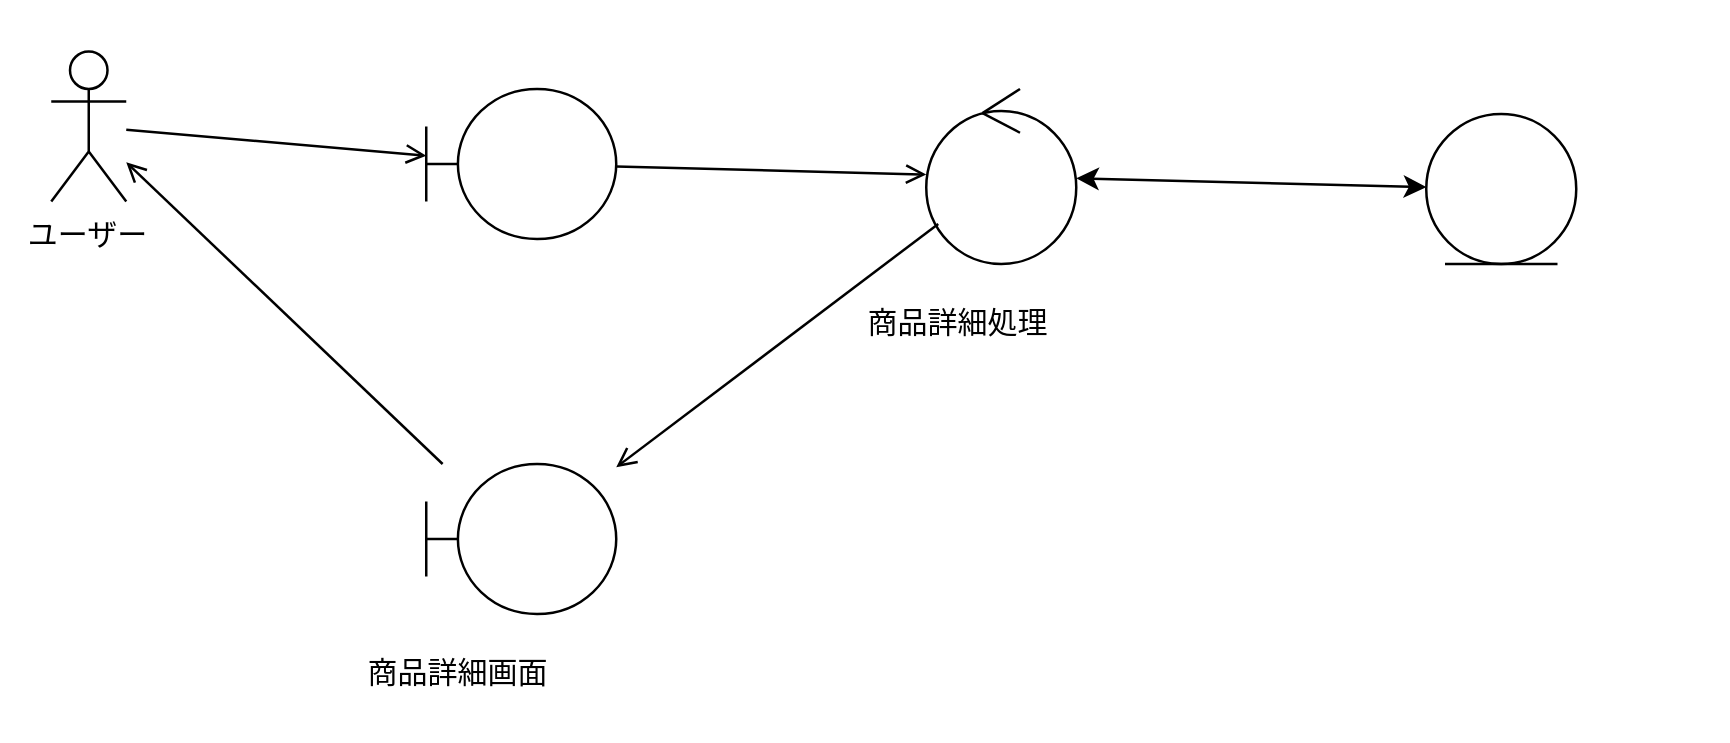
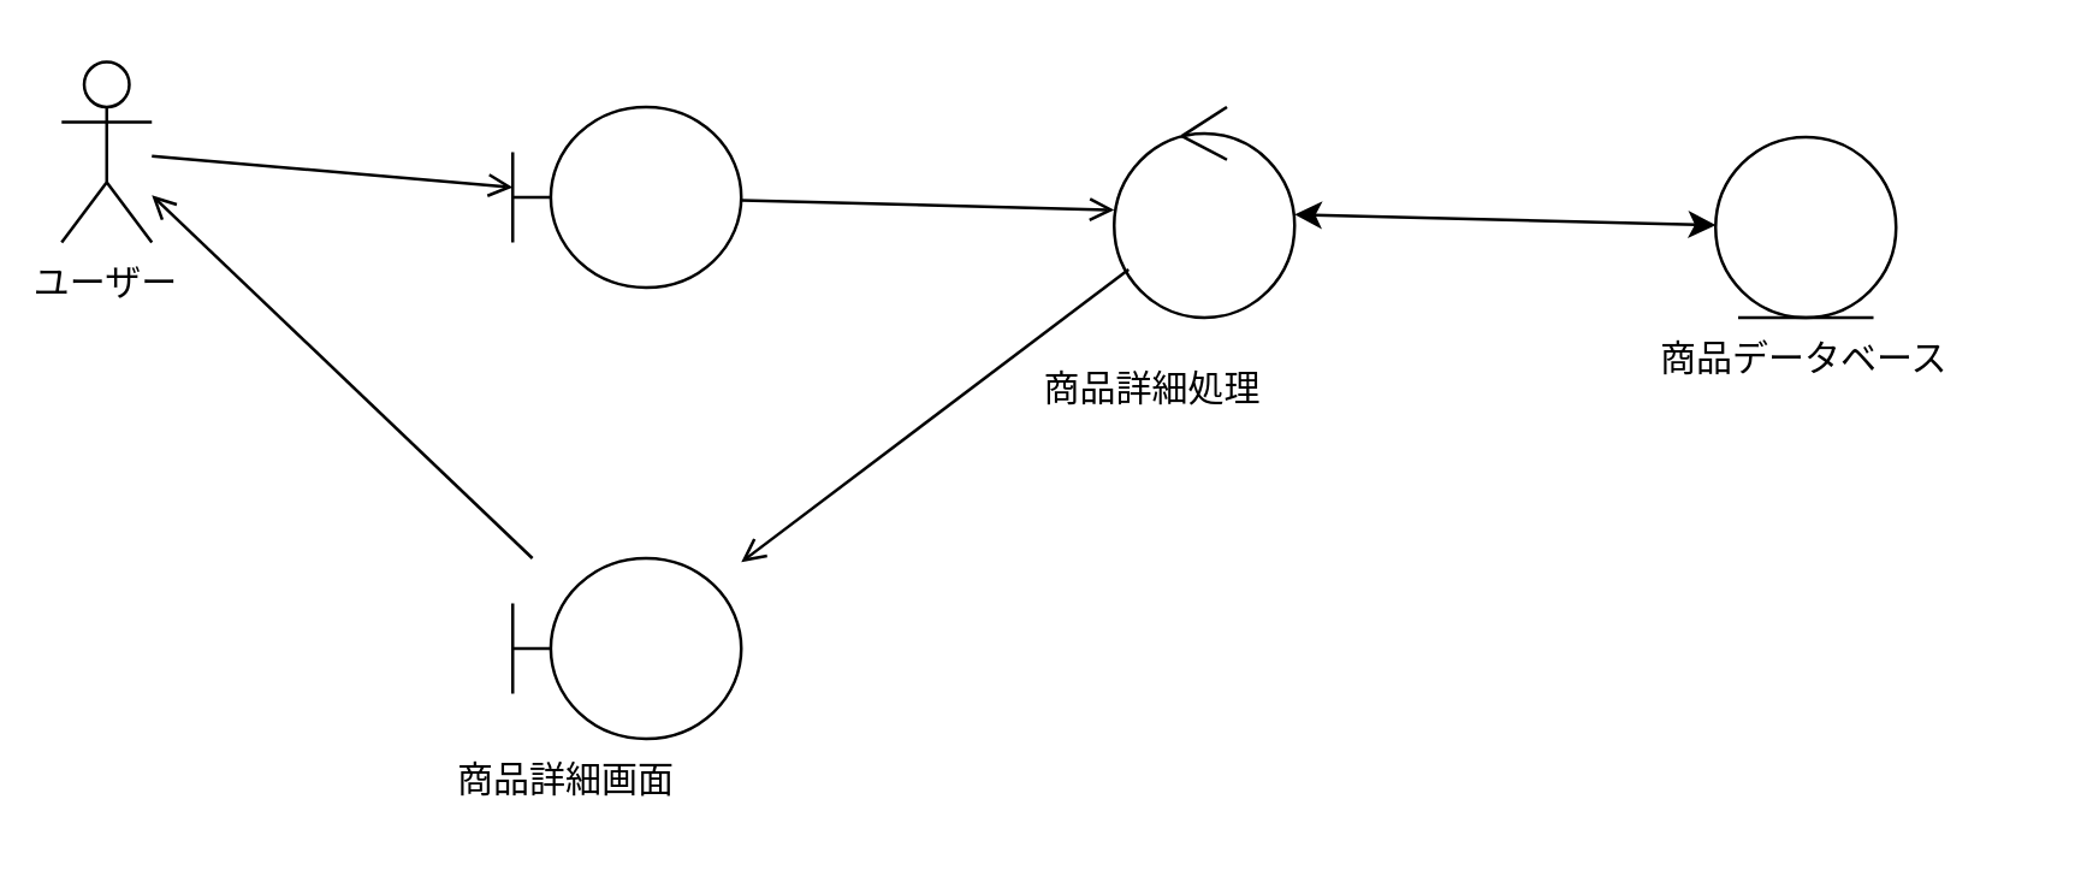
  <mxCell id="0" />
  <mxCell id="1" parent="0" />
  <mxCell id="2" value="ユーザー" style="shape=umlActor;verticalLabelPosition=bottom;verticalAlign=top;" vertex="1" parent="1"><mxGeometry x="20" y="20" width="30" height="60" as="geometry" /></mxCell>
  <mxCell id="3" value="" style="shape=umlBoundary;" vertex="1" parent="1"><mxGeometry x="170" y="35" width="76" height="60" as="geometry" /></mxCell>
  <mxCell id="4" value="" style="ellipse;shape=umlControl;" vertex="1" parent="1"><mxGeometry x="370" y="35" width="60" height="70" as="geometry" /></mxCell>
  <mxCell id="5" value="商品詳細処理" style="text;html=1;strokeColor=none;fillColor=none;" vertex="1" parent="1"><mxGeometry x="345" y="115" width="100" height="30" as="geometry" /></mxCell>
  <mxCell id="6" value="" style="ellipse;shape=umlEntity;" vertex="1" parent="1"><mxGeometry x="570" y="45" width="60" height="60" as="geometry" /></mxCell>
+ <mxCell id="7" value="商品データベース" style="text;html=1;strokeColor=none;fillColor=none;" vertex="1" parent="1"><mxGeometry x="550" y="105" width="120" height="30" as="geometry" /></mxCell>
  <mxCell id="8" value="" style="shape=umlBoundary;" vertex="1" parent="1"><mxGeometry x="170" y="185" width="76" height="60" as="geometry" /></mxCell>
- <mxCell id="9" value="商品詳細画面" style="text;html=1;strokeColor=none;fillColor=none;" vertex="1" parent="1"><mxGeometry x="145" y="255" width="120" height="30" as="geometry" /></mxCell>
+ <mxCell id="9" value="商品詳細画面" style="text;html=1;strokeColor=none;fillColor=none;" vertex="1" parent="1"><mxGeometry x="150" y="245" width="120" height="30" as="geometry" /></mxCell>
  <mxCell id="10" style="endArrow=open;" edge="1" parent="1" source="2" target="3"><mxGeometry relative="1" as="geometry" /></mxCell>
  <mxCell id="11" style="endArrow=open;" edge="1" parent="1" source="3" target="4"><mxGeometry relative="1" as="geometry" /></mxCell>
  <mxCell id="12" style="endArrow=classic;startArrow=classic;" edge="1" parent="1" source="4" target="6"><mxGeometry relative="1" as="geometry" /></mxCell>
  <mxCell id="13" style="endArrow=open;" edge="1" parent="1" source="4" target="8"><mxGeometry relative="1" as="geometry" /></mxCell>
  <mxCell id="14" style="endArrow=open;" edge="1" parent="1" source="8" target="2"><mxGeometry relative="1" as="geometry" /></mxCell>
